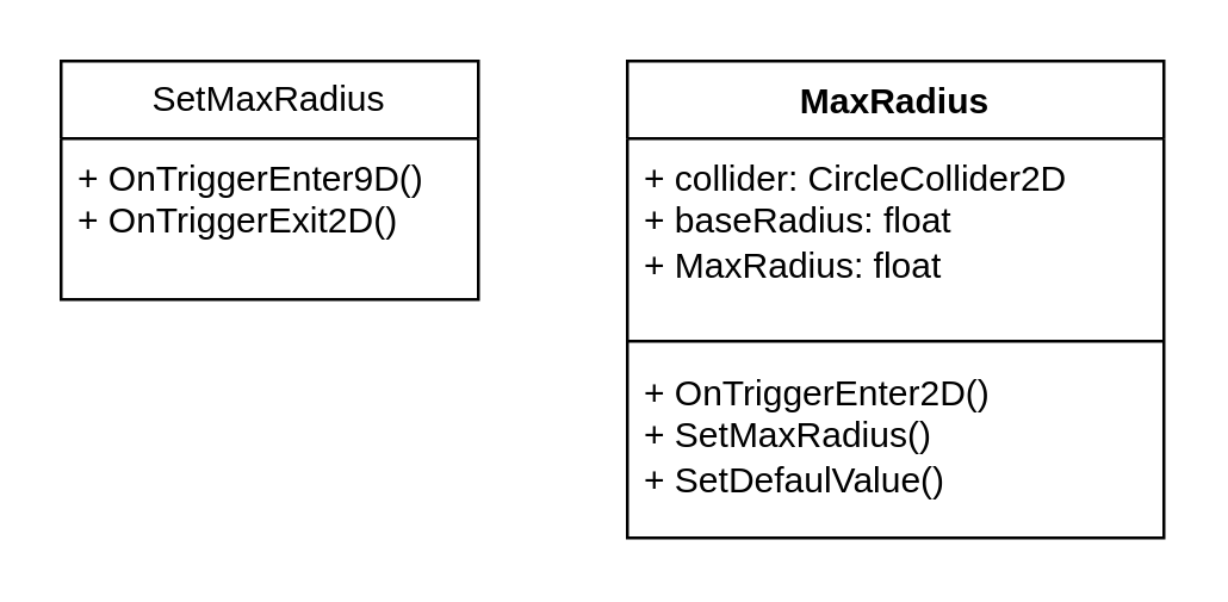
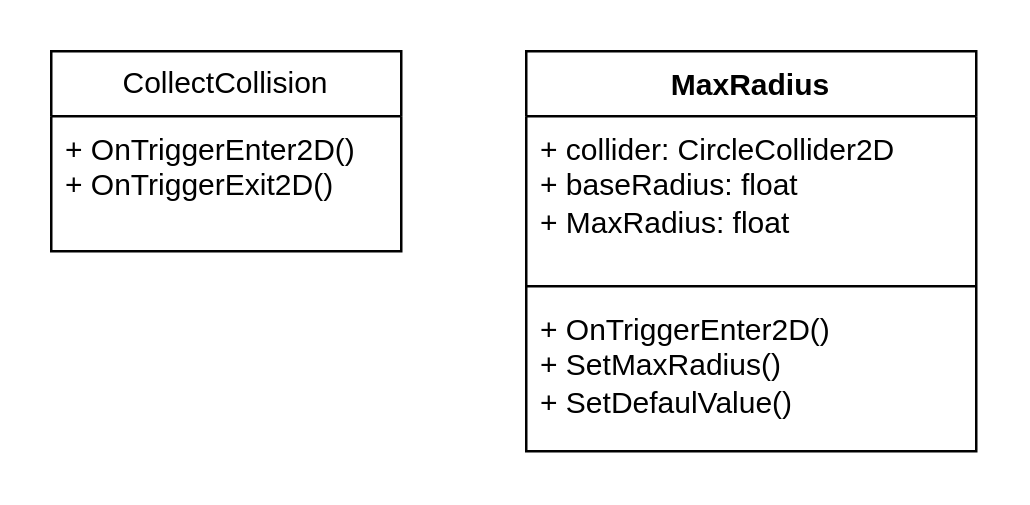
  <mxCell id="0" />
  <mxCell id="1" parent="0" />
  <mxCell id="2" value="MaxRadius" style="swimlane;fontStyle=1;align=center;verticalAlign=top;childLayout=stackLayout;horizontal=1;startSize=26;horizontalStack=0;resizeParent=1;resizeParentMax=0;resizeLast=0;collapsible=1;marginBottom=0;whiteSpace=wrap;html=1;" vertex="1" parent="1"><mxGeometry x="210" y="20" width="180" height="160" as="geometry" /></mxCell>
  <mxCell id="3" value="+ collider: CircleCollider2D&amp;nbsp;&lt;br&gt;+ baseRadius: float&lt;br&gt;+ MaxRadius: float" style="text;strokeColor=none;fillColor=none;align=left;verticalAlign=top;spacingLeft=4;spacingRight=4;overflow=hidden;rotatable=0;points=[[0,0.5],[1,0.5]];portConstraint=eastwest;whiteSpace=wrap;html=1;" vertex="1" parent="2"><mxGeometry y="26" width="180" height="64" as="geometry" /></mxCell>
  <mxCell id="4" value="" style="line;strokeWidth=1;fillColor=none;align=left;verticalAlign=middle;spacingTop=-1;spacingLeft=3;spacingRight=3;rotatable=0;labelPosition=right;points=[];portConstraint=eastwest;strokeColor=inherit;" vertex="1" parent="2"><mxGeometry y="90" width="180" height="8" as="geometry" /></mxCell>
  <mxCell id="5" value="+ OnTriggerEnter2D()&lt;br&gt;+ SetMaxRadius()&lt;br&gt;+ SetDefaulValue()" style="text;strokeColor=none;fillColor=none;align=left;verticalAlign=top;spacingLeft=4;spacingRight=4;overflow=hidden;rotatable=0;points=[[0,0.5],[1,0.5]];portConstraint=eastwest;whiteSpace=wrap;html=1;" vertex="1" parent="2"><mxGeometry y="98" width="180" height="62" as="geometry" /></mxCell>
- <mxCell id="6" value="SetMaxRadius" style="swimlane;fontStyle=0;childLayout=stackLayout;horizontal=1;startSize=26;fillColor=none;horizontalStack=0;resizeParent=1;resizeParentMax=0;resizeLast=0;collapsible=1;marginBottom=0;whiteSpace=wrap;html=1;" vertex="1" parent="1"><mxGeometry x="20" y="20" width="140" height="80" as="geometry" /></mxCell>
- <mxCell id="7" value="+ OnTriggerEnter9D()&lt;br&gt;+ OnTriggerExit2D()" style="text;strokeColor=none;fillColor=none;align=left;verticalAlign=top;spacingLeft=4;spacingRight=4;overflow=hidden;rotatable=0;points=[[0,0.5],[1,0.5]];portConstraint=eastwest;whiteSpace=wrap;html=1;" vertex="1" parent="6"><mxGeometry y="26" width="140" height="54" as="geometry" /></mxCell>
+ <mxCell id="6" value="CollectCollision" style="swimlane;fontStyle=0;childLayout=stackLayout;horizontal=1;startSize=26;fillColor=none;horizontalStack=0;resizeParent=1;resizeParentMax=0;resizeLast=0;collapsible=1;marginBottom=0;whiteSpace=wrap;html=1;" vertex="1" parent="1"><mxGeometry x="20" y="20" width="140" height="80" as="geometry" /></mxCell>
+ <mxCell id="7" value="+ OnTriggerEnter2D()&lt;br&gt;+ OnTriggerExit2D()" style="text;strokeColor=none;fillColor=none;align=left;verticalAlign=top;spacingLeft=4;spacingRight=4;overflow=hidden;rotatable=0;points=[[0,0.5],[1,0.5]];portConstraint=eastwest;whiteSpace=wrap;html=1;" vertex="1" parent="6"><mxGeometry y="26" width="140" height="54" as="geometry" /></mxCell>
